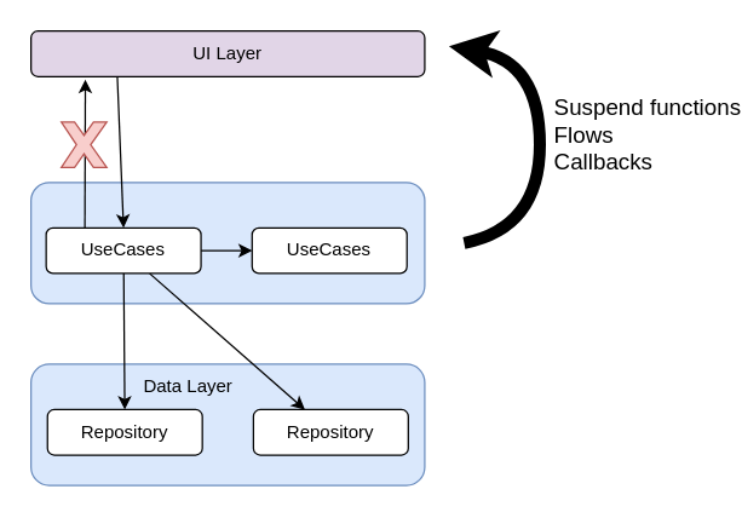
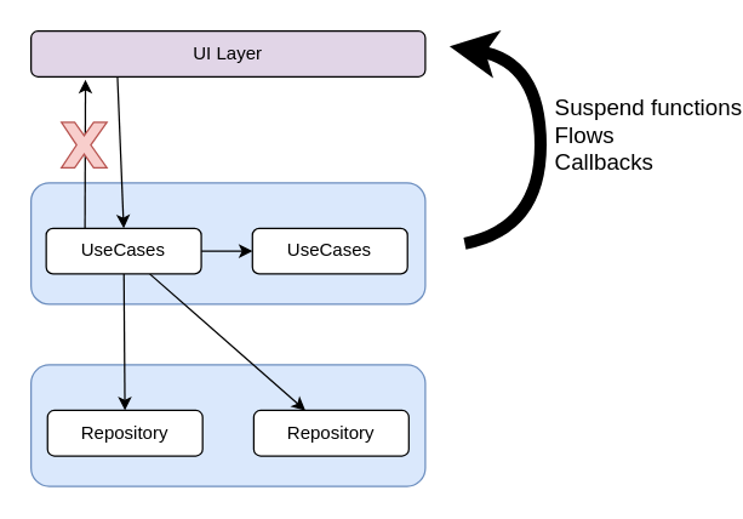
  <mxCell id="0" />
  <mxCell id="1" parent="0" />
  <mxCell id="2" value="" style="rounded=1;whiteSpace=wrap;html=1;fillColor=#dae8fc;strokeColor=#6c8ebf;" vertex="1" parent="1"><mxGeometry x="20" y="240" width="260" height="80" as="geometry" /></mxCell>
  <mxCell id="3" value="" style="rounded=1;whiteSpace=wrap;html=1;fillColor=#dae8fc;strokeColor=#6c8ebf;" parent="1" vertex="1"><mxGeometry x="20" y="120" width="260" height="80" as="geometry" /></mxCell>
  <mxCell id="4" value="" style="edgeStyle=none;rounded=0;orthogonalLoop=1;jettySize=auto;html=1;entryX=0.5;entryY=0;entryDx=0;entryDy=0;exitX=0.219;exitY=0.967;exitDx=0;exitDy=0;exitPerimeter=0;" edge="1" parent="1" source="5" target="9"><mxGeometry relative="1" as="geometry" /></mxCell>
  <mxCell id="5" value="UI Layer" style="rounded=1;whiteSpace=wrap;html=1;fillColor=#e1d5e7;" parent="1" vertex="1"><mxGeometry x="20" y="20" width="260" height="30" as="geometry" /></mxCell>
  <mxCell id="6" value="" style="edgeStyle=orthogonalEdgeStyle;rounded=0;orthogonalLoop=1;jettySize=auto;html=1;" edge="1" parent="1" source="9" target="10"><mxGeometry relative="1" as="geometry" /></mxCell>
  <mxCell id="7" value="" style="rounded=0;orthogonalLoop=1;jettySize=auto;html=1;" edge="1" parent="1" source="9" target="13"><mxGeometry relative="1" as="geometry" /></mxCell>
  <mxCell id="8" value="" style="edgeStyle=none;rounded=0;orthogonalLoop=1;jettySize=auto;html=1;" edge="1" parent="1" source="9" target="12"><mxGeometry relative="1" as="geometry" /></mxCell>
  <mxCell id="9" value="UseCases" style="rounded=1;whiteSpace=wrap;html=1;" parent="1" vertex="1"><mxGeometry x="30" y="150" width="102.25" height="30" as="geometry" /></mxCell>
  <mxCell id="10" value="UseCases" style="rounded=1;whiteSpace=wrap;html=1;" vertex="1" parent="1"><mxGeometry x="166" y="150" width="102.25" height="30" as="geometry" /></mxCell>
- <mxCell id="11" value="Data Layer" style="text;html=1;strokeColor=none;fillColor=none;align=center;verticalAlign=middle;whiteSpace=wrap;rounded=0;" vertex="1" parent="1"><mxGeometry x="76" y="240" width="96" height="30" as="geometry" /></mxCell>
  <mxCell id="12" value="Repository" style="rounded=1;whiteSpace=wrap;html=1;" vertex="1" parent="1"><mxGeometry x="30.88" y="270" width="102.25" height="30" as="geometry" /></mxCell>
  <mxCell id="13" value="Repository" style="rounded=1;whiteSpace=wrap;html=1;" vertex="1" parent="1"><mxGeometry x="166.88" y="270" width="102.25" height="30" as="geometry" /></mxCell>
  <mxCell id="14" value="" style="rounded=0;orthogonalLoop=1;jettySize=auto;html=1;exitX=0.25;exitY=0;exitDx=0;exitDy=0;entryX=0.138;entryY=1.067;entryDx=0;entryDy=0;entryPerimeter=0;" edge="1" parent="1" source="9" target="5"><mxGeometry relative="1" as="geometry"><mxPoint x="136" y="175" as="sourcePoint" /><mxPoint x="176" y="175" as="targetPoint" /></mxGeometry></mxCell>
  <mxCell id="15" value="" style="verticalLabelPosition=bottom;verticalAlign=top;html=1;shape=mxgraph.basic.x;fillColor=#f8cecc;strokeColor=#b85450;" vertex="1" parent="1"><mxGeometry x="40.01" y="80" width="30" height="30" as="geometry" /></mxCell>
  <mxCell id="16" value="" style="curved=1;endArrow=classic;html=1;rounded=0;strokeWidth=8;" edge="1" parent="1"><mxGeometry width="50" height="50" relative="1" as="geometry"><mxPoint x="306" y="160" as="sourcePoint" /><mxPoint x="296" y="30" as="targetPoint" /><Array as="points"><mxPoint x="356" y="150" /><mxPoint x="356" y="40" /></Array></mxGeometry></mxCell>
  <mxCell id="17" value="&lt;div style=&quot;text-align: left; font-size: 15px;&quot;&gt;Suspend functions&lt;/div&gt;&lt;div style=&quot;text-align: left; font-size: 15px;&quot;&gt;Flows&lt;/div&gt;&lt;div style=&quot;text-align: left; font-size: 15px;&quot;&gt;Callbacks&lt;/div&gt;" style="edgeLabel;html=1;align=center;verticalAlign=middle;resizable=0;points=[];labelBackgroundColor=none;fontSize=15;" vertex="1" connectable="0" parent="16"><mxGeometry x="0.112" y="-2" relative="1" as="geometry"><mxPoint x="68" y="10" as="offset" /></mxGeometry></mxCell>
